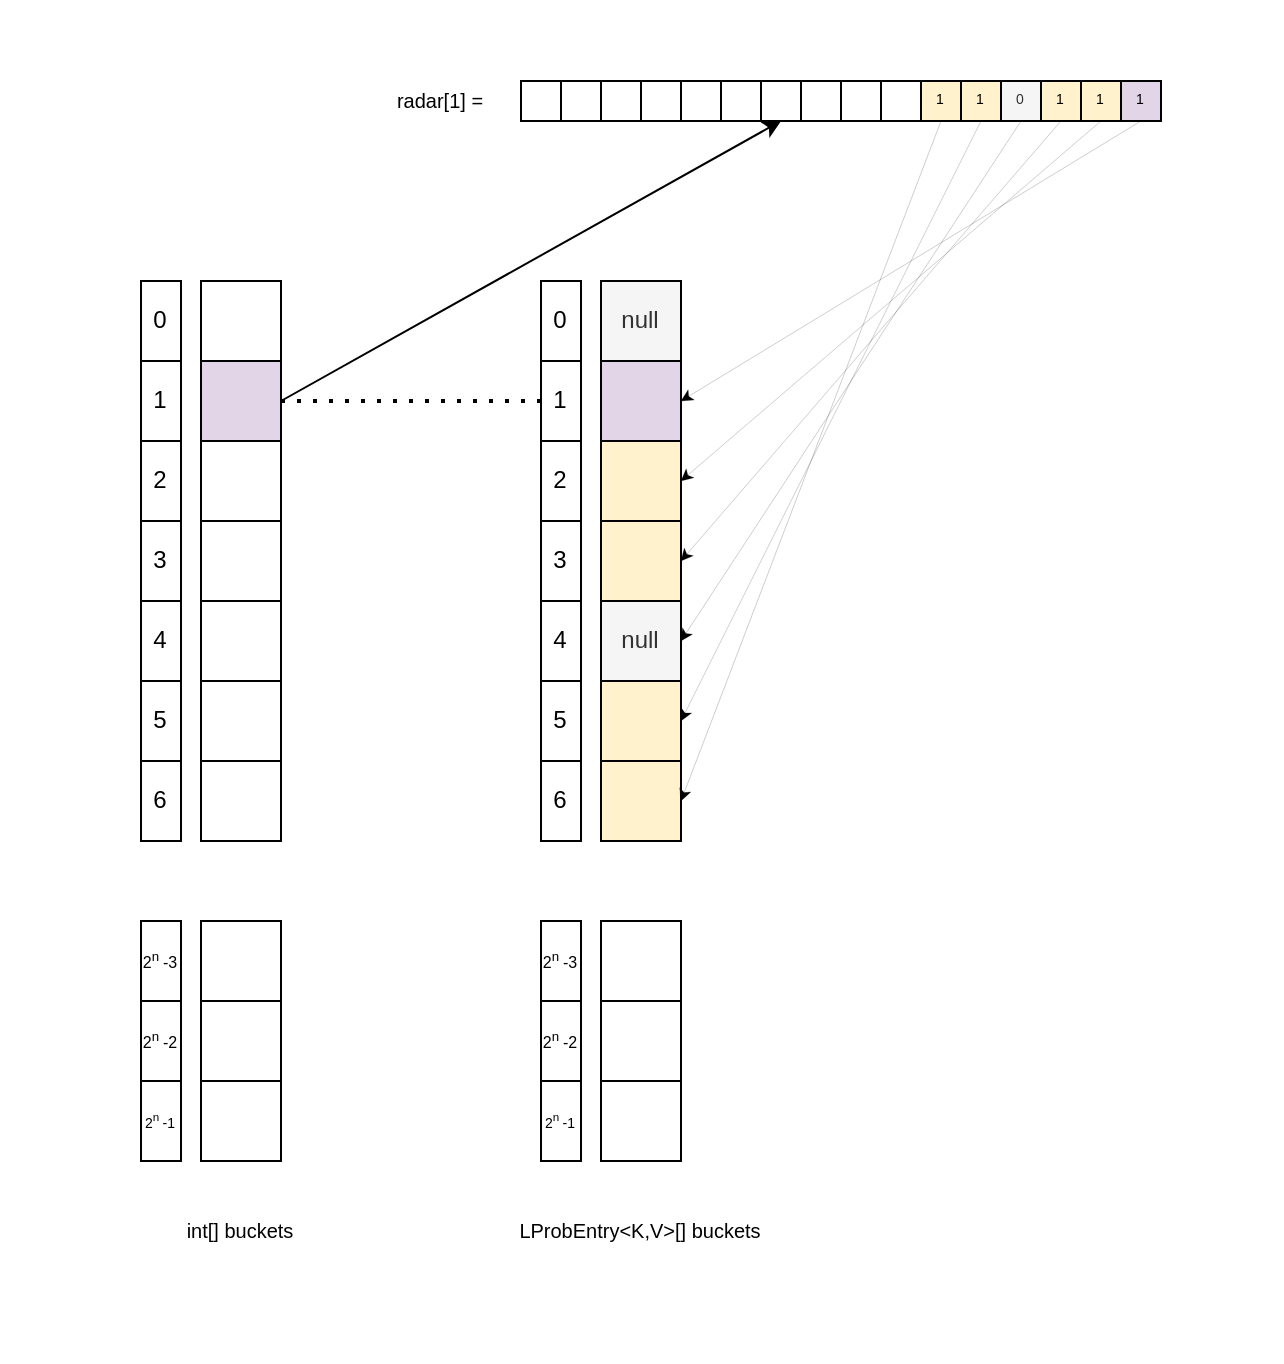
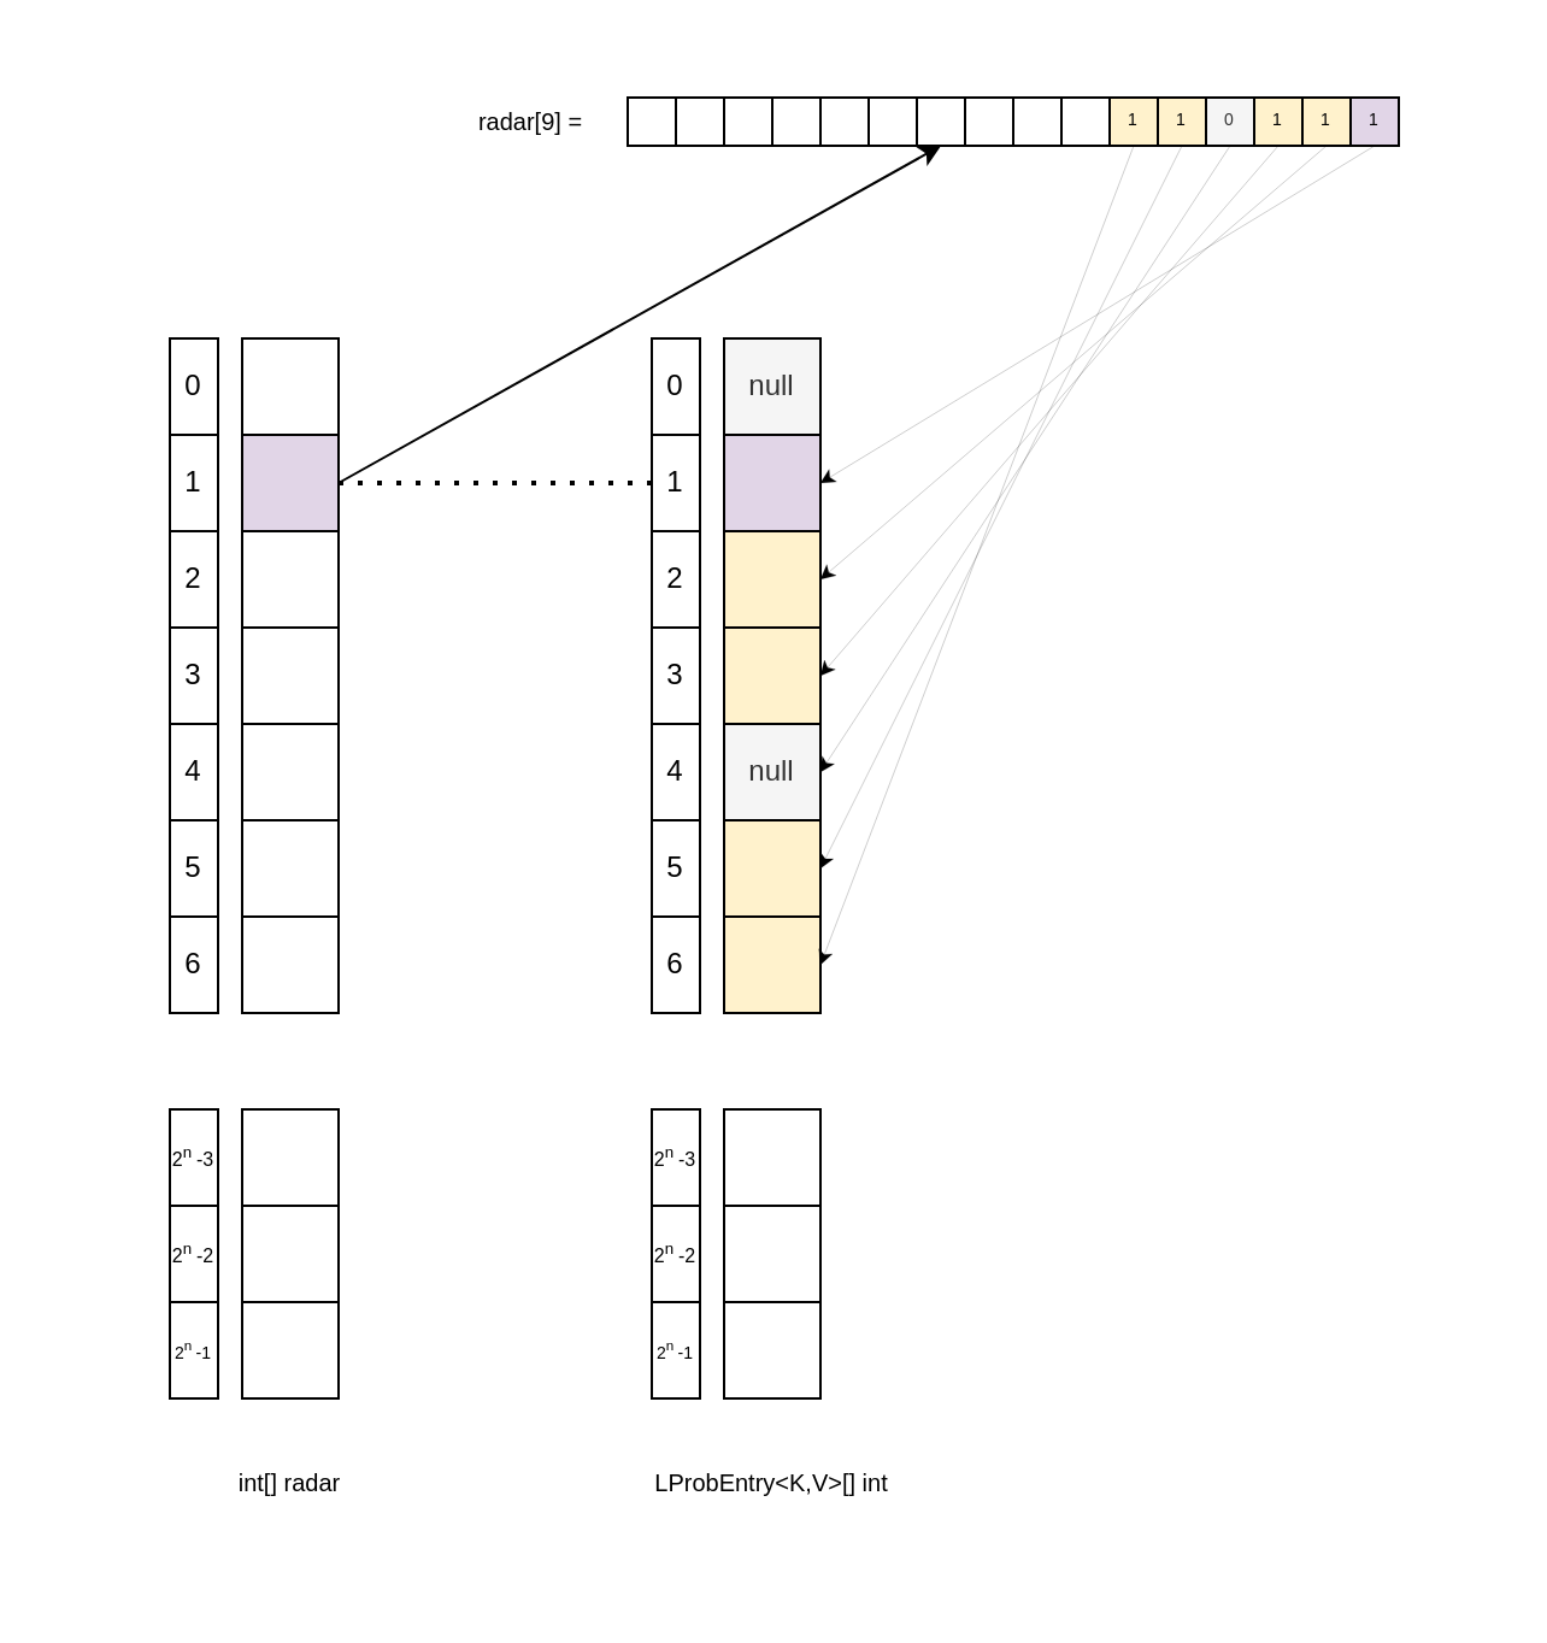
  <mxCell id="0" />
  <mxCell id="1" parent="0" />
  <mxCell id="2" value="null" style="rounded=0;whiteSpace=wrap;html=1;fillColor=#f5f5f5;fontColor=#333333;strokeColor=#000000;" vertex="1" parent="1"><mxGeometry x="300" y="140" width="40" height="40" as="geometry" /></mxCell>
  <mxCell id="3" value="" style="rounded=0;whiteSpace=wrap;html=1;fillColor=#e1d5e7;strokeColor=#000000;" vertex="1" parent="1"><mxGeometry x="300" y="180" width="40" height="40" as="geometry" /></mxCell>
  <mxCell id="4" value="" style="rounded=0;whiteSpace=wrap;html=1;fillColor=#fff2cc;strokeColor=#000000;" vertex="1" parent="1"><mxGeometry x="300" y="220" width="40" height="40" as="geometry" /></mxCell>
  <mxCell id="5" value="" style="rounded=0;whiteSpace=wrap;html=1;fillColor=#fff2cc;strokeColor=#000000;" vertex="1" parent="1"><mxGeometry x="300" y="260" width="40" height="40" as="geometry" /></mxCell>
  <mxCell id="6" value="null" style="rounded=0;whiteSpace=wrap;html=1;fillColor=#f5f5f5;fontColor=#333333;strokeColor=#000000;" vertex="1" parent="1"><mxGeometry x="300" y="300" width="40" height="40" as="geometry" /></mxCell>
  <mxCell id="7" value="" style="rounded=0;whiteSpace=wrap;html=1;fillColor=#fff2cc;strokeColor=#000000;" vertex="1" parent="1"><mxGeometry x="300" y="340" width="40" height="40" as="geometry" /></mxCell>
  <mxCell id="8" value="" style="rounded=0;whiteSpace=wrap;html=1;fillColor=#fff2cc;strokeColor=#000000;" vertex="1" parent="1"><mxGeometry x="300" y="380" width="40" height="40" as="geometry" /></mxCell>
  <mxCell id="9" value="" style="rounded=0;whiteSpace=wrap;html=1;" vertex="1" parent="1"><mxGeometry x="300" y="460" width="40" height="40" as="geometry" /></mxCell>
  <mxCell id="10" value="" style="rounded=0;whiteSpace=wrap;html=1;" vertex="1" parent="1"><mxGeometry x="300" y="500" width="40" height="40" as="geometry" /></mxCell>
  <mxCell id="11" value="" style="rounded=0;whiteSpace=wrap;html=1;" vertex="1" parent="1"><mxGeometry x="300" y="540" width="40" height="40" as="geometry" /></mxCell>
  <mxCell id="12" value="" style="rounded=0;whiteSpace=wrap;html=1;" vertex="1" parent="1"><mxGeometry x="100" y="140" width="40" height="40" as="geometry" /></mxCell>
  <mxCell id="13" value="" style="rounded=0;whiteSpace=wrap;html=1;fillColor=#e1d5e7;strokeColor=#000000;" vertex="1" parent="1"><mxGeometry x="100" y="180" width="40" height="40" as="geometry" /></mxCell>
  <mxCell id="14" value="" style="rounded=0;whiteSpace=wrap;html=1;" vertex="1" parent="1"><mxGeometry x="100" y="220" width="40" height="40" as="geometry" /></mxCell>
  <mxCell id="15" value="" style="rounded=0;whiteSpace=wrap;html=1;" vertex="1" parent="1"><mxGeometry x="100" y="260" width="40" height="40" as="geometry" /></mxCell>
  <mxCell id="16" value="" style="rounded=0;whiteSpace=wrap;html=1;" vertex="1" parent="1"><mxGeometry x="100" y="300" width="40" height="40" as="geometry" /></mxCell>
  <mxCell id="17" value="" style="rounded=0;whiteSpace=wrap;html=1;" vertex="1" parent="1"><mxGeometry x="100" y="340" width="40" height="40" as="geometry" /></mxCell>
  <mxCell id="18" value="" style="rounded=0;whiteSpace=wrap;html=1;" vertex="1" parent="1"><mxGeometry x="100" y="380" width="40" height="40" as="geometry" /></mxCell>
  <mxCell id="19" value="" style="rounded=0;whiteSpace=wrap;html=1;" vertex="1" parent="1"><mxGeometry x="100" y="460" width="40" height="40" as="geometry" /></mxCell>
  <mxCell id="20" value="" style="rounded=0;whiteSpace=wrap;html=1;" vertex="1" parent="1"><mxGeometry x="100" y="500" width="40" height="40" as="geometry" /></mxCell>
  <mxCell id="21" value="" style="rounded=0;whiteSpace=wrap;html=1;" vertex="1" parent="1"><mxGeometry x="100" y="540" width="40" height="40" as="geometry" /></mxCell>
  <mxCell id="22" value="0" style="rounded=0;whiteSpace=wrap;html=1;" vertex="1" parent="1"><mxGeometry x="70" y="140" width="20" height="40" as="geometry" /></mxCell>
  <mxCell id="23" value="1" style="rounded=0;whiteSpace=wrap;html=1;" vertex="1" parent="1"><mxGeometry x="70" y="180" width="20" height="40" as="geometry" /></mxCell>
  <mxCell id="24" value="2" style="rounded=0;whiteSpace=wrap;html=1;" vertex="1" parent="1"><mxGeometry x="70" y="220" width="20" height="40" as="geometry" /></mxCell>
  <mxCell id="25" value="3" style="rounded=0;whiteSpace=wrap;html=1;" vertex="1" parent="1"><mxGeometry x="70" y="260" width="20" height="40" as="geometry" /></mxCell>
  <mxCell id="26" value="4" style="rounded=0;whiteSpace=wrap;html=1;" vertex="1" parent="1"><mxGeometry x="70" y="300" width="20" height="40" as="geometry" /></mxCell>
  <mxCell id="27" value="5" style="rounded=0;whiteSpace=wrap;html=1;" vertex="1" parent="1"><mxGeometry x="70" y="340" width="20" height="40" as="geometry" /></mxCell>
  <mxCell id="28" value="6" style="rounded=0;whiteSpace=wrap;html=1;" vertex="1" parent="1"><mxGeometry x="70" y="380" width="20" height="40" as="geometry" /></mxCell>
  <mxCell id="29" value="&lt;font style=&quot;font-size: 8px&quot;&gt;2&lt;sup&gt;n&amp;nbsp;&lt;/sup&gt;-3&lt;/font&gt;" style="rounded=0;whiteSpace=wrap;html=1;" vertex="1" parent="1"><mxGeometry x="70" y="460" width="20" height="40" as="geometry" /></mxCell>
  <mxCell id="30" value="&lt;font style=&quot;font-size: 8px&quot;&gt;2&lt;sup&gt;n&amp;nbsp;&lt;/sup&gt;-2&lt;/font&gt;" style="rounded=0;whiteSpace=wrap;html=1;" vertex="1" parent="1"><mxGeometry x="70" y="500" width="20" height="40" as="geometry" /></mxCell>
  <mxCell id="31" value="&lt;font style=&quot;font-size: 7px&quot;&gt;2&lt;sup&gt;n &lt;/sup&gt;-1&lt;/font&gt;" style="rounded=0;whiteSpace=wrap;html=1;" vertex="1" parent="1"><mxGeometry x="70" y="540" width="20" height="40" as="geometry" /></mxCell>
  <mxCell id="32" value="0" style="rounded=0;whiteSpace=wrap;html=1;" vertex="1" parent="1"><mxGeometry x="270" y="140" width="20" height="40" as="geometry" /></mxCell>
  <mxCell id="33" value="1" style="rounded=0;whiteSpace=wrap;html=1;" vertex="1" parent="1"><mxGeometry x="270" y="180" width="20" height="40" as="geometry" /></mxCell>
  <mxCell id="34" value="2" style="rounded=0;whiteSpace=wrap;html=1;" vertex="1" parent="1"><mxGeometry x="270" y="220" width="20" height="40" as="geometry" /></mxCell>
  <mxCell id="35" value="3" style="rounded=0;whiteSpace=wrap;html=1;" vertex="1" parent="1"><mxGeometry x="270" y="260" width="20" height="40" as="geometry" /></mxCell>
  <mxCell id="36" value="4" style="rounded=0;whiteSpace=wrap;html=1;" vertex="1" parent="1"><mxGeometry x="270" y="300" width="20" height="40" as="geometry" /></mxCell>
  <mxCell id="37" value="5" style="rounded=0;whiteSpace=wrap;html=1;" vertex="1" parent="1"><mxGeometry x="270" y="340" width="20" height="40" as="geometry" /></mxCell>
  <mxCell id="38" value="6" style="rounded=0;whiteSpace=wrap;html=1;" vertex="1" parent="1"><mxGeometry x="270" y="380" width="20" height="40" as="geometry" /></mxCell>
  <mxCell id="39" value="&lt;font style=&quot;font-size: 8px&quot;&gt;2&lt;sup&gt;n&amp;nbsp;&lt;/sup&gt;-3&lt;/font&gt;" style="rounded=0;whiteSpace=wrap;html=1;" vertex="1" parent="1"><mxGeometry x="270" y="460" width="20" height="40" as="geometry" /></mxCell>
  <mxCell id="40" value="&lt;font style=&quot;font-size: 8px&quot;&gt;2&lt;sup&gt;n&amp;nbsp;&lt;/sup&gt;-2&lt;/font&gt;" style="rounded=0;whiteSpace=wrap;html=1;" vertex="1" parent="1"><mxGeometry x="270" y="500" width="20" height="40" as="geometry" /></mxCell>
  <mxCell id="41" value="&lt;font style=&quot;font-size: 7px&quot;&gt;2&lt;sup&gt;n &lt;/sup&gt;-1&lt;/font&gt;" style="rounded=0;whiteSpace=wrap;html=1;" vertex="1" parent="1"><mxGeometry x="270" y="540" width="20" height="40" as="geometry" /></mxCell>
  <mxCell id="42" value="" style="rounded=0;whiteSpace=wrap;html=1;fontSize=7;strokeColor=#000000;" vertex="1" parent="1"><mxGeometry x="260" y="40" width="20" height="20" as="geometry" /></mxCell>
  <mxCell id="43" value="" style="rounded=0;whiteSpace=wrap;html=1;fontSize=7;strokeColor=#000000;" vertex="1" parent="1"><mxGeometry x="280" y="40" width="20" height="20" as="geometry" /></mxCell>
  <mxCell id="44" value="" style="rounded=0;whiteSpace=wrap;html=1;fontSize=7;strokeColor=#000000;" vertex="1" parent="1"><mxGeometry x="300" y="40" width="20" height="20" as="geometry" /></mxCell>
  <mxCell id="45" value="" style="rounded=0;whiteSpace=wrap;html=1;fontSize=7;strokeColor=#000000;" vertex="1" parent="1"><mxGeometry x="320" y="40" width="20" height="20" as="geometry" /></mxCell>
  <mxCell id="46" value="" style="rounded=0;whiteSpace=wrap;html=1;fontSize=7;strokeColor=#000000;" vertex="1" parent="1"><mxGeometry x="340" y="40" width="20" height="20" as="geometry" /></mxCell>
  <mxCell id="47" value="" style="rounded=0;whiteSpace=wrap;html=1;fontSize=7;strokeColor=#000000;" vertex="1" parent="1"><mxGeometry x="360" y="40" width="20" height="20" as="geometry" /></mxCell>
  <mxCell id="48" value="" style="rounded=0;whiteSpace=wrap;html=1;fontSize=7;strokeColor=#000000;" vertex="1" parent="1"><mxGeometry x="380" y="40" width="20" height="20" as="geometry" /></mxCell>
  <mxCell id="49" value="" style="rounded=0;whiteSpace=wrap;html=1;fontSize=7;strokeColor=#000000;" vertex="1" parent="1"><mxGeometry x="400" y="40" width="20" height="20" as="geometry" /></mxCell>
  <mxCell id="50" value="" style="rounded=0;whiteSpace=wrap;html=1;fontSize=7;strokeColor=#000000;" vertex="1" parent="1"><mxGeometry x="420" y="40" width="20" height="20" as="geometry" /></mxCell>
  <mxCell id="51" value="" style="rounded=0;whiteSpace=wrap;html=1;fontSize=7;strokeColor=#000000;" vertex="1" parent="1"><mxGeometry x="440" y="40" width="20" height="20" as="geometry" /></mxCell>
  <mxCell id="52" value="1" style="rounded=0;whiteSpace=wrap;html=1;fontSize=7;strokeColor=#000000;fillColor=#fff2cc;" vertex="1" parent="1"><mxGeometry x="460" y="40" width="20" height="20" as="geometry" /></mxCell>
  <mxCell id="53" value="1" style="rounded=0;whiteSpace=wrap;html=1;fontSize=7;strokeColor=#000000;fillColor=#fff2cc;" vertex="1" parent="1"><mxGeometry x="480" y="40" width="20" height="20" as="geometry" /></mxCell>
  <mxCell id="54" value="0" style="rounded=0;whiteSpace=wrap;html=1;fontSize=7;strokeColor=#000000;fillColor=#f5f5f5;fontColor=#333333;" vertex="1" parent="1"><mxGeometry x="500" y="40" width="20" height="20" as="geometry" /></mxCell>
  <mxCell id="55" value="1" style="rounded=0;whiteSpace=wrap;html=1;fontSize=7;strokeColor=#000000;fillColor=#fff2cc;" vertex="1" parent="1"><mxGeometry x="520" y="40" width="20" height="20" as="geometry" /></mxCell>
  <mxCell id="56" value="1" style="rounded=0;whiteSpace=wrap;html=1;fontSize=7;strokeColor=#000000;fillColor=#fff2cc;" vertex="1" parent="1"><mxGeometry x="540" y="40" width="20" height="20" as="geometry" /></mxCell>
  <mxCell id="57" value="1" style="rounded=0;whiteSpace=wrap;html=1;fontSize=7;strokeColor=#000000;fillColor=#e1d5e7;" vertex="1" parent="1"><mxGeometry x="560" y="40" width="20" height="20" as="geometry" /></mxCell>
  <mxCell id="58" value="" style="endArrow=classic;html=1;rounded=0;fontSize=7;exitX=1;exitY=0.5;exitDx=0;exitDy=0;entryX=0.5;entryY=1;entryDx=0;entryDy=0;" edge="1" parent="1" source="13" target="48"><mxGeometry width="50" height="50" relative="1" as="geometry"><mxPoint x="340" y="190" as="sourcePoint" /><mxPoint x="390" y="140" as="targetPoint" /></mxGeometry></mxCell>
  <mxCell id="59" value="" style="endArrow=none;dashed=1;html=1;dashPattern=1 3;strokeWidth=2;rounded=0;fontSize=7;exitX=1;exitY=0.5;exitDx=0;exitDy=0;entryX=0;entryY=0.5;entryDx=0;entryDy=0;" edge="1" parent="1" source="13" target="33"><mxGeometry width="50" height="50" relative="1" as="geometry"><mxPoint x="340" y="190" as="sourcePoint" /><mxPoint x="390" y="140" as="targetPoint" /></mxGeometry></mxCell>
  <mxCell id="60" value="" style="endArrow=classic;html=1;rounded=0;fontSize=7;exitX=0.5;exitY=1;exitDx=0;exitDy=0;entryX=1;entryY=0.5;entryDx=0;entryDy=0;strokeWidth=0;" edge="1" parent="1" source="57" target="3"><mxGeometry width="50" height="50" relative="1" as="geometry"><mxPoint x="340" y="190" as="sourcePoint" /><mxPoint x="390" y="140" as="targetPoint" /></mxGeometry></mxCell>
  <mxCell id="61" value="" style="endArrow=classic;html=1;rounded=0;fontSize=7;exitX=0.5;exitY=1;exitDx=0;exitDy=0;entryX=1;entryY=0.5;entryDx=0;entryDy=0;strokeWidth=0;" edge="1" parent="1" source="56" target="4"><mxGeometry width="50" height="50" relative="1" as="geometry"><mxPoint x="340" y="190" as="sourcePoint" /><mxPoint x="390" y="140" as="targetPoint" /></mxGeometry></mxCell>
  <mxCell id="62" value="" style="endArrow=classic;html=1;rounded=0;fontSize=7;exitX=0.5;exitY=1;exitDx=0;exitDy=0;entryX=1;entryY=0.5;entryDx=0;entryDy=0;strokeWidth=0;" edge="1" parent="1" source="55" target="5"><mxGeometry width="50" height="50" relative="1" as="geometry"><mxPoint x="340" y="190" as="sourcePoint" /><mxPoint x="390" y="140" as="targetPoint" /></mxGeometry></mxCell>
  <mxCell id="63" value="" style="endArrow=classic;html=1;rounded=0;fontSize=7;exitX=0.5;exitY=1;exitDx=0;exitDy=0;entryX=1;entryY=0.5;entryDx=0;entryDy=0;strokeWidth=0;" edge="1" parent="1" source="54" target="6"><mxGeometry width="50" height="50" relative="1" as="geometry"><mxPoint x="340" y="190" as="sourcePoint" /><mxPoint x="390" y="140" as="targetPoint" /></mxGeometry></mxCell>
  <mxCell id="64" value="" style="endArrow=classic;html=1;rounded=0;fontSize=7;exitX=0.5;exitY=1;exitDx=0;exitDy=0;entryX=1;entryY=0.5;entryDx=0;entryDy=0;strokeWidth=0;" edge="1" parent="1" source="53" target="7"><mxGeometry width="50" height="50" relative="1" as="geometry"><mxPoint x="340" y="190" as="sourcePoint" /><mxPoint x="390" y="140" as="targetPoint" /></mxGeometry></mxCell>
  <mxCell id="65" value="" style="endArrow=classic;html=1;rounded=0;fontSize=7;exitX=0.5;exitY=1;exitDx=0;exitDy=0;entryX=1;entryY=0.5;entryDx=0;entryDy=0;strokeWidth=0;" edge="1" parent="1" source="52" target="8"><mxGeometry width="50" height="50" relative="1" as="geometry"><mxPoint x="340" y="270" as="sourcePoint" /><mxPoint x="390" y="220" as="targetPoint" /></mxGeometry></mxCell>
- <mxCell id="66" value="&lt;font style=&quot;font-size: 10px&quot;&gt;int[] buckets&lt;/font&gt;" style="text;html=1;strokeColor=none;fillColor=none;align=center;verticalAlign=middle;whiteSpace=wrap;rounded=0;fontSize=7;" vertex="1" parent="1"><mxGeometry x="90" y="600" width="60" height="30" as="geometry" /></mxCell>
- <mxCell id="67" value="&lt;font style=&quot;font-size: 10px&quot;&gt;LProbEntry&amp;lt;K,V&amp;gt;[] buckets&lt;/font&gt;" style="text;html=1;strokeColor=none;fillColor=none;align=center;verticalAlign=middle;whiteSpace=wrap;rounded=0;fontSize=7;" vertex="1" parent="1"><mxGeometry x="250" y="600" width="140" height="30" as="geometry" /></mxCell>
- <mxCell id="68" value="radar[1] =" style="text;html=1;strokeColor=none;fillColor=none;align=center;verticalAlign=middle;whiteSpace=wrap;rounded=0;fontSize=10;" vertex="1" parent="1"><mxGeometry x="190" y="35" width="60" height="30" as="geometry" /></mxCell>
+ <mxCell id="66" value="&lt;font style=&quot;font-size: 10px&quot;&gt;int[] radar&lt;/font&gt;" style="text;html=1;strokeColor=none;fillColor=none;align=center;verticalAlign=middle;whiteSpace=wrap;rounded=0;fontSize=7;" vertex="1" parent="1"><mxGeometry x="90" y="600" width="60" height="30" as="geometry" /></mxCell>
+ <mxCell id="67" value="&lt;font style=&quot;font-size: 10px&quot;&gt;LProbEntry&amp;lt;K,V&amp;gt;[] int&lt;/font&gt;" style="text;html=1;strokeColor=none;fillColor=none;align=center;verticalAlign=middle;whiteSpace=wrap;rounded=0;fontSize=7;" vertex="1" parent="1"><mxGeometry x="250" y="600" width="140" height="30" as="geometry" /></mxCell>
+ <mxCell id="68" value="radar[9] =" style="text;html=1;strokeColor=none;fillColor=none;align=center;verticalAlign=middle;whiteSpace=wrap;rounded=0;fontSize=10;" vertex="1" parent="1"><mxGeometry x="190" y="35" width="60" height="30" as="geometry" /></mxCell>
  <mxCell id="69" value="" style="rounded=0;whiteSpace=wrap;html=1;fontSize=10;strokeColor=none;fillColor=none;" vertex="1" parent="1"><mxGeometry x="20" width="600" height="640" as="geometry" y="20" /></mxCell>
